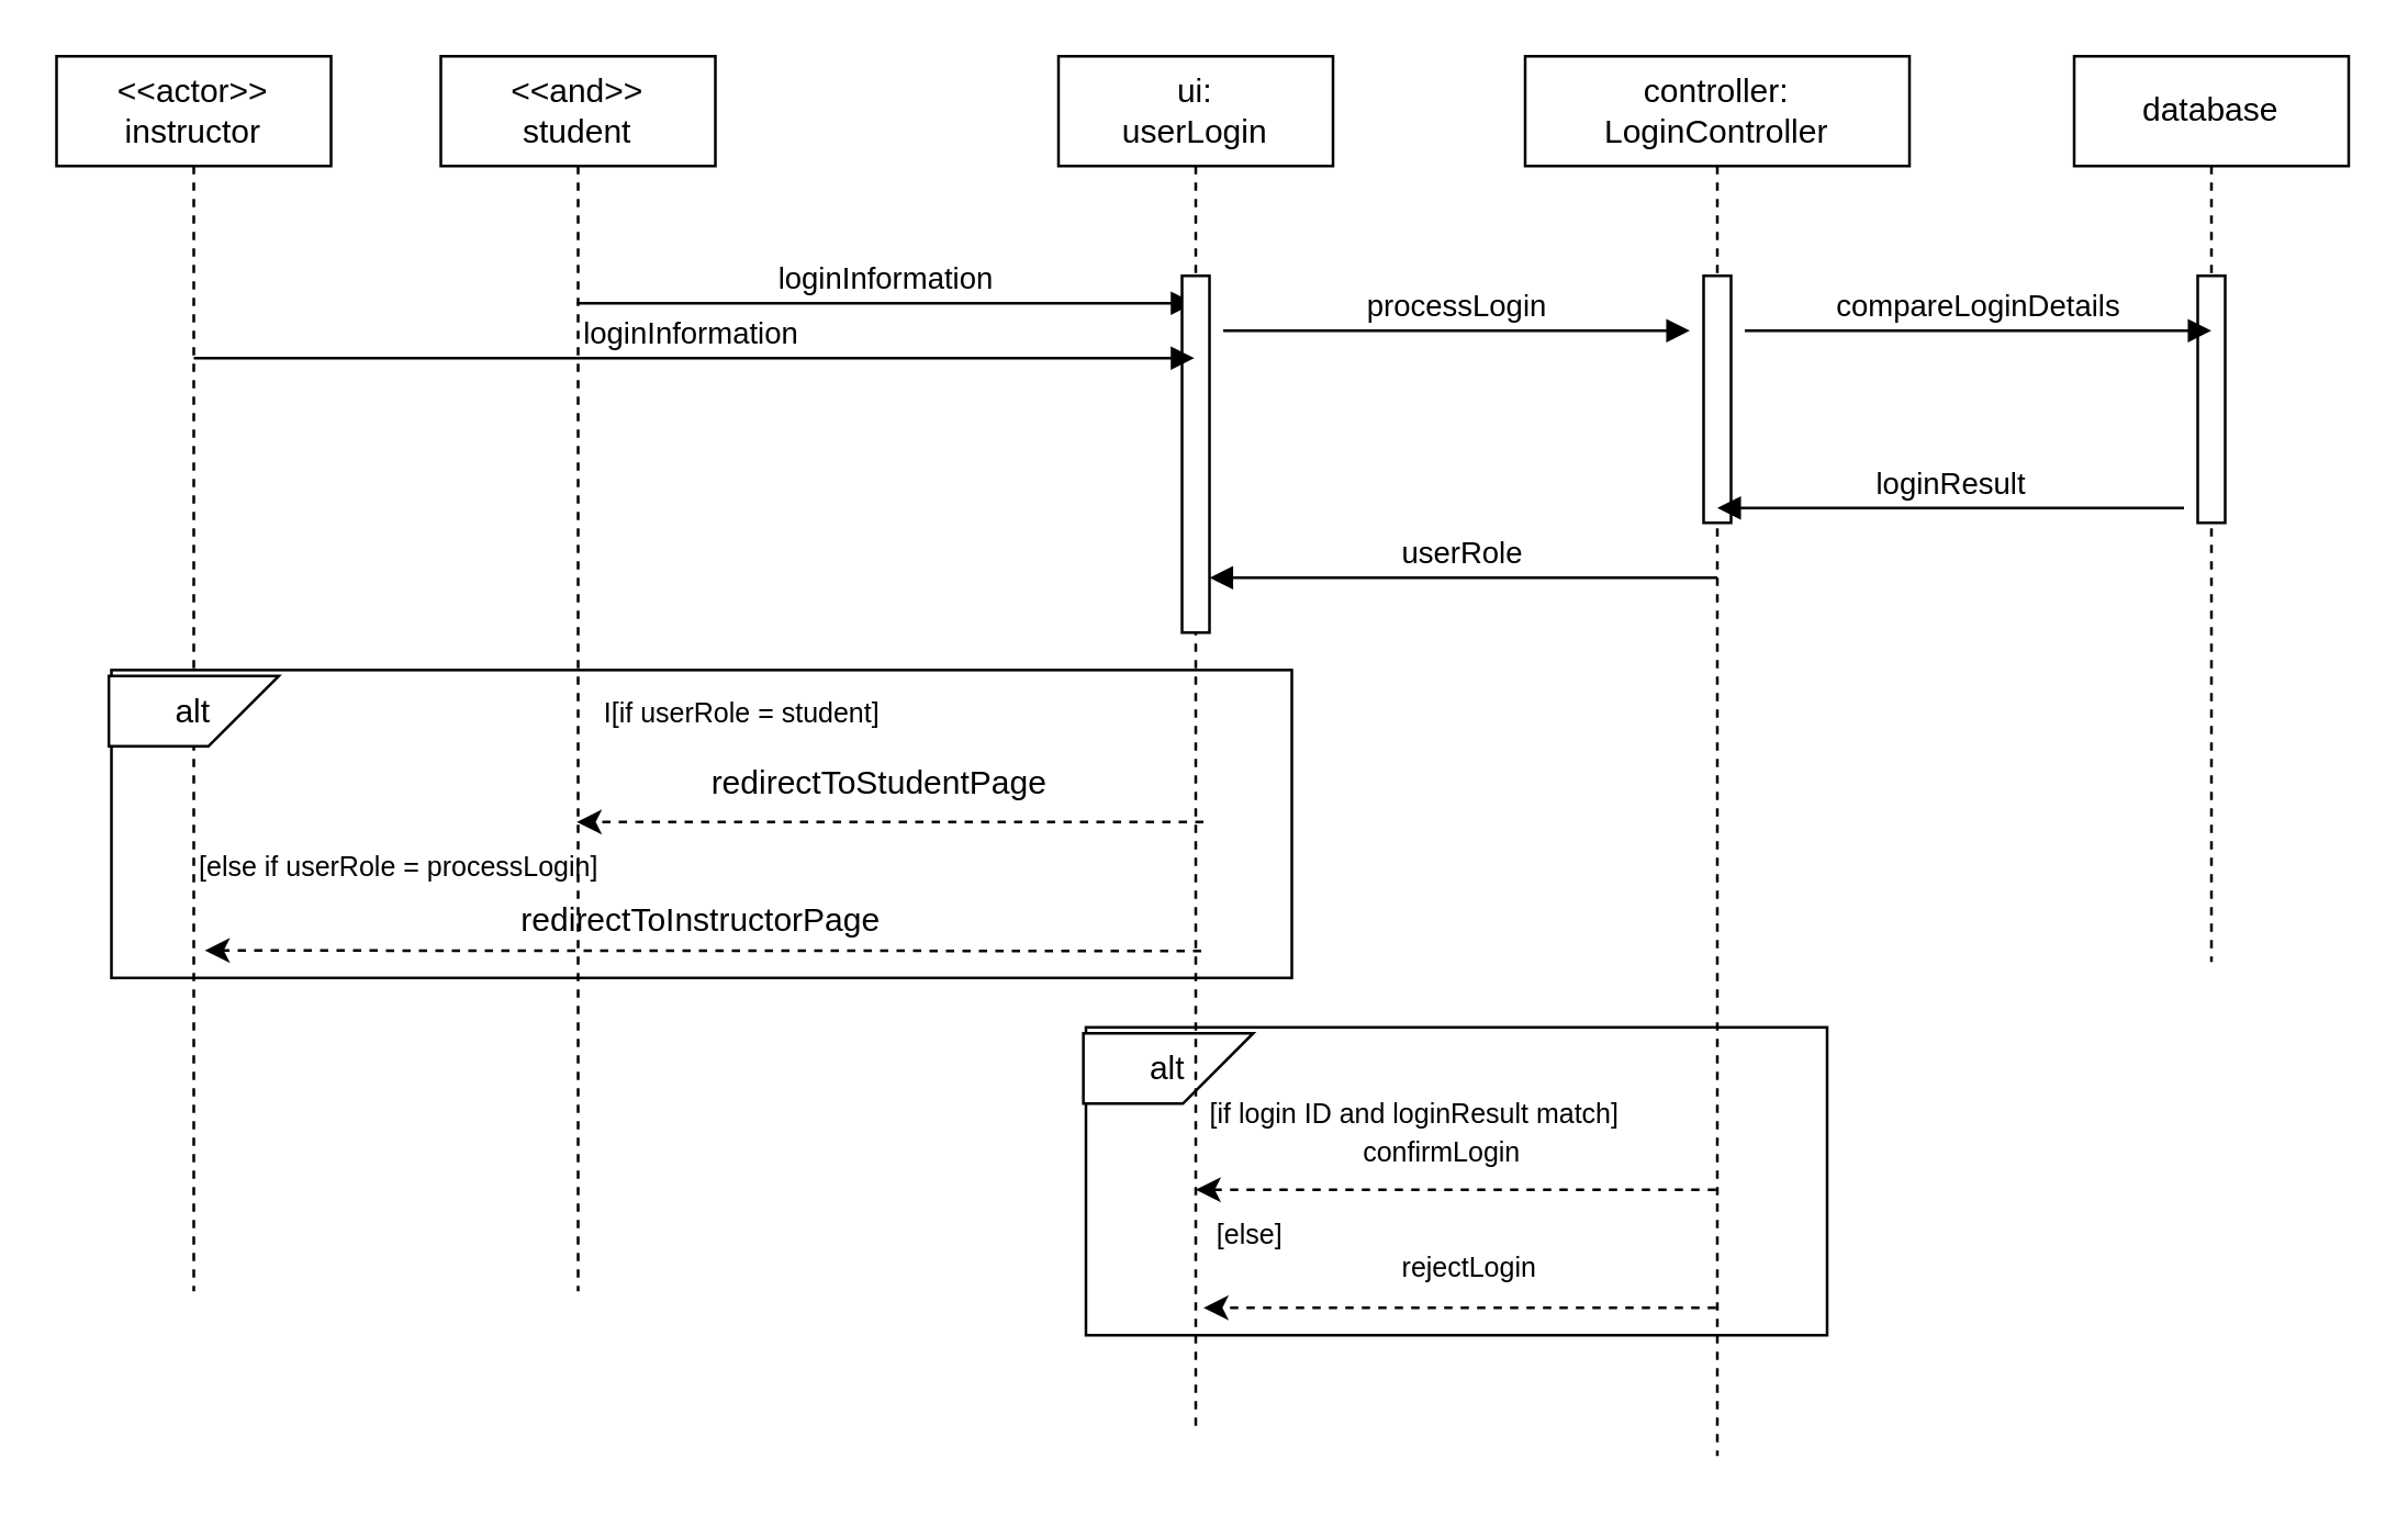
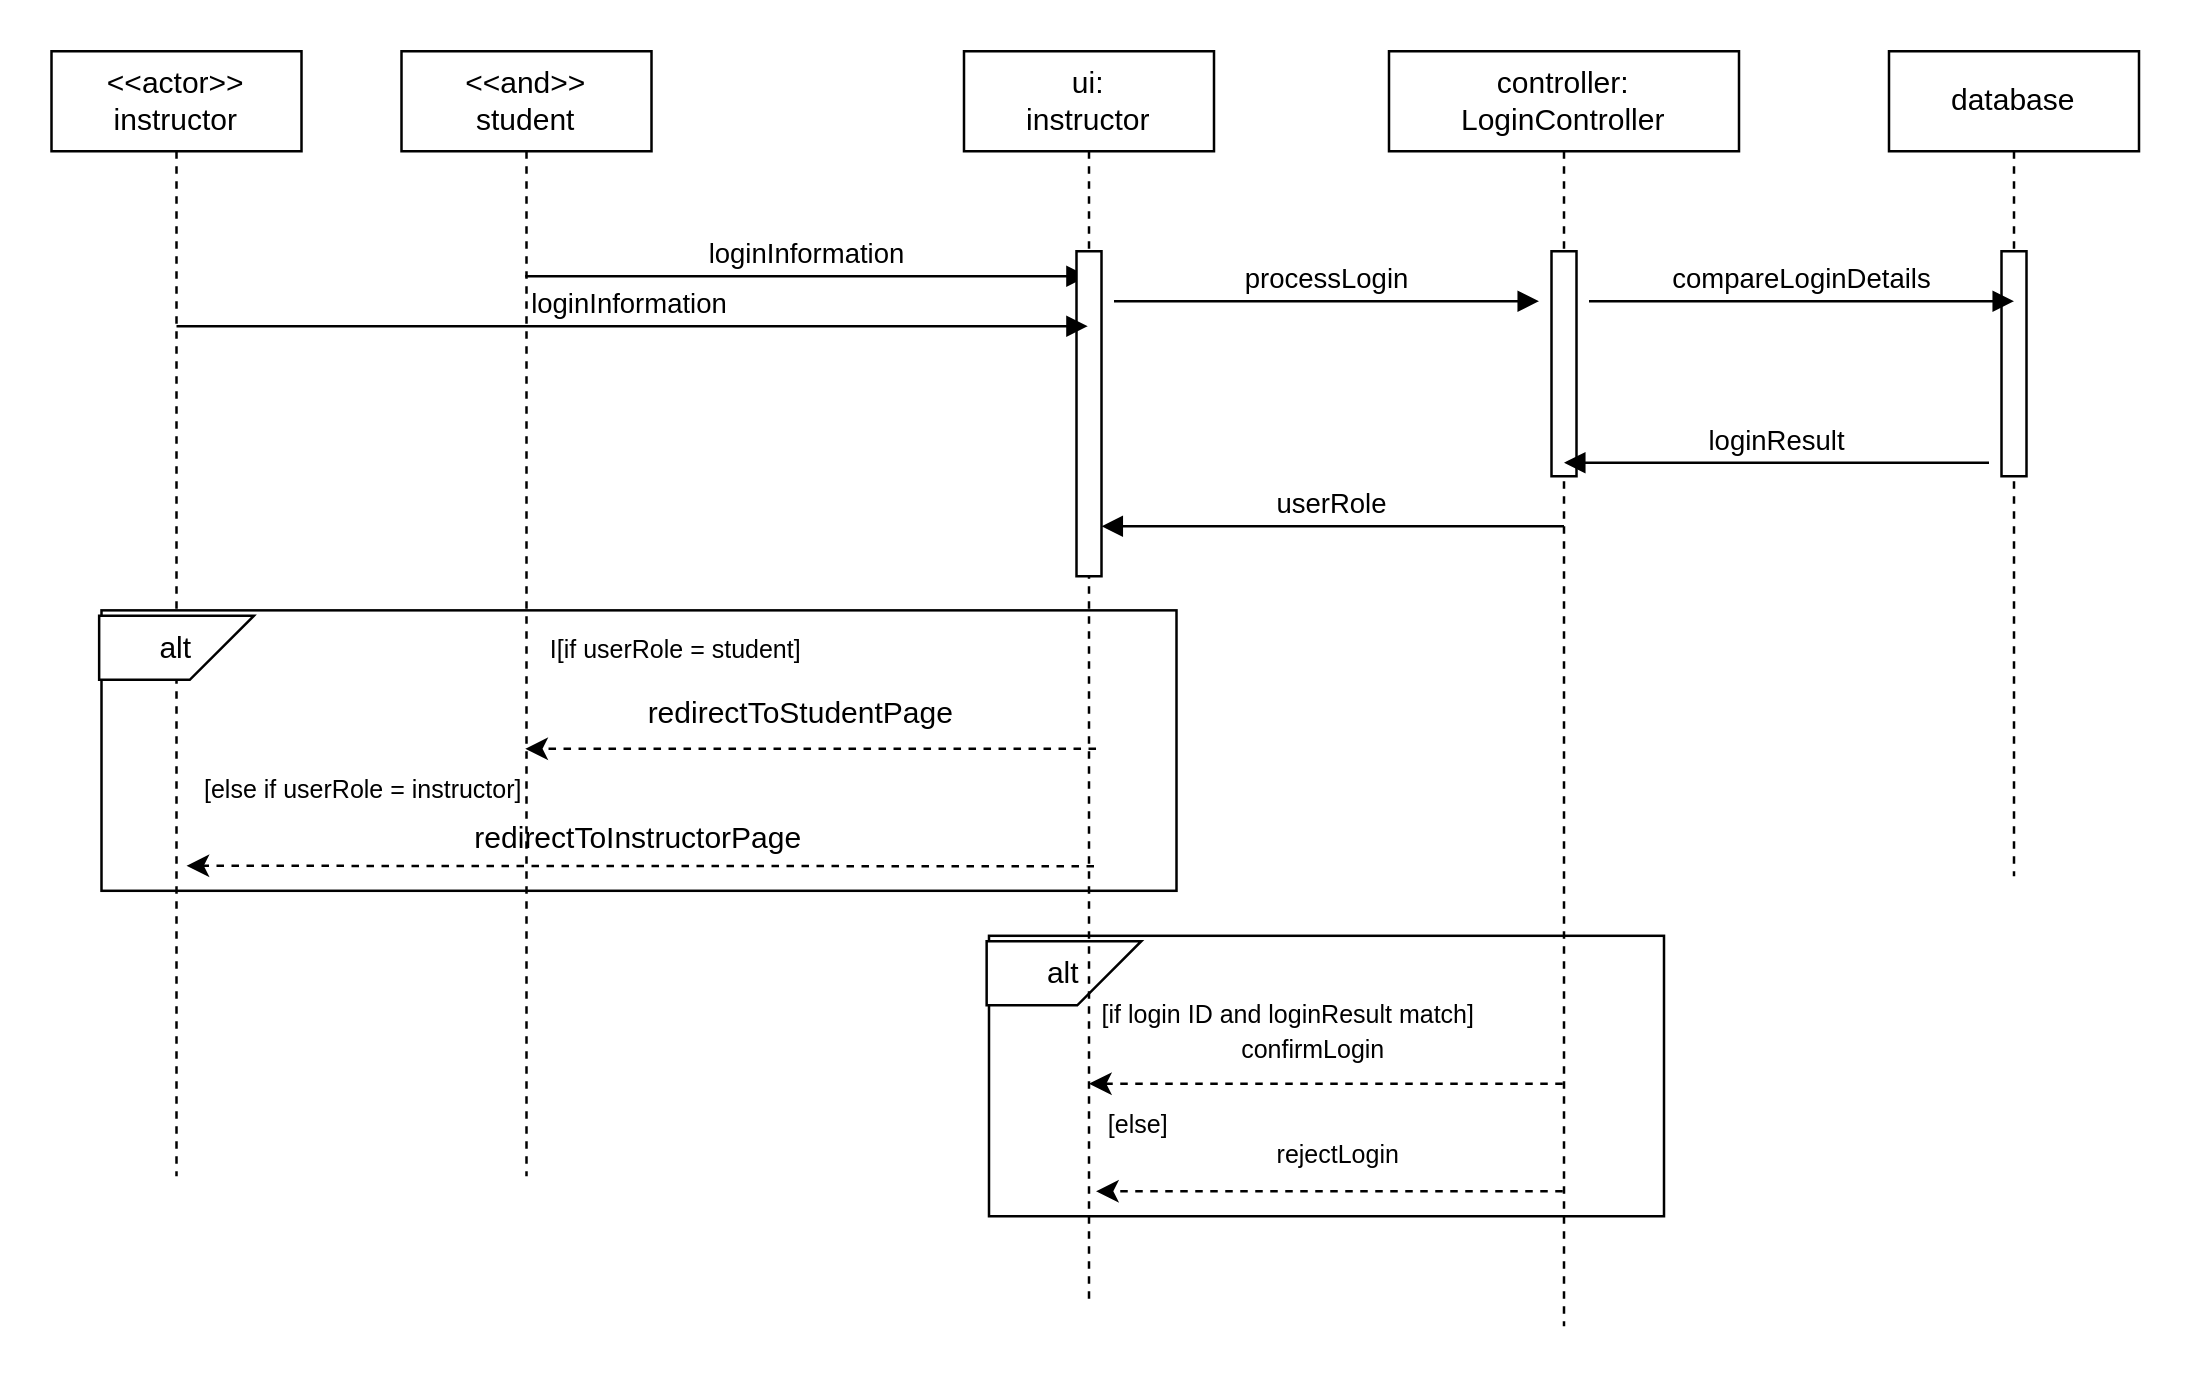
  <mxCell id="0" />
  <mxCell id="1" parent="0" />
  <mxCell id="2" value="" style="rounded=0;whiteSpace=wrap;html=1;" vertex="1" parent="1"><mxGeometry x="40" y="243.64" width="430" height="112.18" as="geometry" /></mxCell>
  <mxCell id="3" value="" style="rounded=0;whiteSpace=wrap;html=1;" vertex="1" parent="1"><mxGeometry x="395" y="373.82" width="270" height="112.18" as="geometry" /></mxCell>
  <mxCell id="4" value="&amp;lt;&amp;lt;and&amp;gt;&amp;gt;&lt;div&gt;student&lt;/div&gt;" style="shape=umlLifeline;perimeter=lifelinePerimeter;whiteSpace=wrap;html=1;container=0;dropTarget=0;collapsible=0;recursiveResize=0;outlineConnect=0;portConstraint=eastwest;newEdgeStyle={&quot;edgeStyle&quot;:&quot;elbowEdgeStyle&quot;,&quot;elbow&quot;:&quot;vertical&quot;,&quot;curved&quot;:0,&quot;rounded&quot;:0};size=40;" parent="1" vertex="1"><mxGeometry x="160" y="20" width="100" height="450" as="geometry" /></mxCell>
  <mxCell id="5" value="database" style="shape=umlLifeline;perimeter=lifelinePerimeter;whiteSpace=wrap;html=1;container=0;dropTarget=0;collapsible=0;recursiveResize=0;outlineConnect=0;portConstraint=eastwest;newEdgeStyle={&quot;edgeStyle&quot;:&quot;elbowEdgeStyle&quot;,&quot;elbow&quot;:&quot;vertical&quot;,&quot;curved&quot;:0,&quot;rounded&quot;:0};" vertex="1" parent="1"><mxGeometry x="755" y="20" width="100" height="330" as="geometry" /></mxCell>
  <mxCell id="6" value="" style="html=1;points=[];perimeter=orthogonalPerimeter;outlineConnect=0;targetShapes=umlLifeline;portConstraint=eastwest;newEdgeStyle={&quot;edgeStyle&quot;:&quot;elbowEdgeStyle&quot;,&quot;elbow&quot;:&quot;vertical&quot;,&quot;curved&quot;:0,&quot;rounded&quot;:0};" vertex="1" parent="5"><mxGeometry x="45" y="80" width="10" height="90" as="geometry" /></mxCell>
  <mxCell id="7" value="processLogin" style="html=1;verticalAlign=bottom;endArrow=block;edgeStyle=elbowEdgeStyle;elbow=vertical;curved=0;rounded=0;" edge="1" parent="1"><mxGeometry relative="1" as="geometry"><mxPoint x="445" y="120" as="sourcePoint" /><Array as="points"><mxPoint x="530" y="120" /></Array><mxPoint x="615" y="120" as="targetPoint" /><mxPoint as="offset" /></mxGeometry></mxCell>
  <mxCell id="8" value="loginInformation" style="html=1;verticalAlign=bottom;endArrow=block;edgeStyle=elbowEdgeStyle;elbow=vertical;curved=0;rounded=0;" edge="1" parent="1" source="4" target="20"><mxGeometry x="-0.005" relative="1" as="geometry"><mxPoint x="265" y="110" as="sourcePoint" /><Array as="points"><mxPoint x="340" y="110" /></Array><mxPoint x="425" y="110" as="targetPoint" /><mxPoint as="offset" /></mxGeometry></mxCell>
  <mxCell id="9" value="" style="shape=card;whiteSpace=wrap;html=1;rotation=90;flipH=1;" vertex="1" parent="1"><mxGeometry x="412.19" y="357.88" width="25.62" height="61.87" as="geometry" /></mxCell>
  <mxCell id="10" value="alt" style="text;html=1;align=center;verticalAlign=middle;whiteSpace=wrap;rounded=0;" vertex="1" parent="1"><mxGeometry x="395" y="373.82" width="60" height="30" as="geometry" /></mxCell>
  <mxCell id="11" value="&lt;font style=&quot;font-size: 10px;&quot;&gt;[if login ID and loginResult match]&lt;/font&gt;" style="text;html=1;align=center;verticalAlign=middle;whiteSpace=wrap;rounded=0;" vertex="1" parent="1"><mxGeometry x="425" y="389.75" width="180" height="30" as="geometry" /></mxCell>
  <mxCell id="12" value="&lt;font style=&quot;font-size: 10px;&quot;&gt;[else]&lt;/font&gt;" style="text;html=1;align=center;verticalAlign=middle;whiteSpace=wrap;rounded=0;" vertex="1" parent="1"><mxGeometry x="425" y="433.82" width="60" height="30" as="geometry" /></mxCell>
  <mxCell id="13" value="" style="endArrow=classic;html=1;rounded=0;dashed=1;" edge="1" parent="1"><mxGeometry width="50" height="50" relative="1" as="geometry"><mxPoint x="624.5" y="432.99" as="sourcePoint" /><mxPoint x="434.997" y="432.99" as="targetPoint" /></mxGeometry></mxCell>
  <mxCell id="14" value="&lt;font style=&quot;font-size: 10px;&quot;&gt;confirmLogin&lt;/font&gt;" style="text;html=1;align=center;verticalAlign=middle;whiteSpace=wrap;rounded=0;" vertex="1" parent="1"><mxGeometry x="495" y="403.82" width="60" height="30" as="geometry" /></mxCell>
  <mxCell id="15" value="&lt;font style=&quot;font-size: 10px;&quot;&gt;rejectLogin&lt;/font&gt;" style="text;html=1;align=center;verticalAlign=middle;whiteSpace=wrap;rounded=0;" vertex="1" parent="1"><mxGeometry x="505" y="446" width="60" height="30" as="geometry" /></mxCell>
  <mxCell id="16" value="compareLoginDetails" style="html=1;verticalAlign=bottom;endArrow=block;edgeStyle=elbowEdgeStyle;elbow=vertical;curved=0;rounded=0;" edge="1" parent="1"><mxGeometry relative="1" as="geometry"><mxPoint x="635" y="120" as="sourcePoint" /><Array as="points"><mxPoint x="720" y="120" /></Array><mxPoint x="805" y="120" as="targetPoint" /><mxPoint as="offset" /></mxGeometry></mxCell>
  <mxCell id="17" value="controller:&lt;div&gt;LoginController&lt;/div&gt;" style="shape=umlLifeline;perimeter=lifelinePerimeter;whiteSpace=wrap;html=1;container=0;dropTarget=0;collapsible=0;recursiveResize=0;outlineConnect=0;portConstraint=eastwest;newEdgeStyle={&quot;edgeStyle&quot;:&quot;elbowEdgeStyle&quot;,&quot;elbow&quot;:&quot;vertical&quot;,&quot;curved&quot;:0,&quot;rounded&quot;:0};" vertex="1" parent="1"><mxGeometry x="555" y="20" width="140" height="510" as="geometry" /></mxCell>
  <mxCell id="18" value="" style="html=1;points=[];perimeter=orthogonalPerimeter;outlineConnect=0;targetShapes=umlLifeline;portConstraint=eastwest;newEdgeStyle={&quot;edgeStyle&quot;:&quot;elbowEdgeStyle&quot;,&quot;elbow&quot;:&quot;vertical&quot;,&quot;curved&quot;:0,&quot;rounded&quot;:0};" vertex="1" parent="17"><mxGeometry x="65" y="80" width="10" height="90" as="geometry" /></mxCell>
  <mxCell id="19" value="loginResult" style="html=1;verticalAlign=bottom;endArrow=block;edgeStyle=elbowEdgeStyle;elbow=vertical;curved=0;rounded=0;" edge="1" parent="1"><mxGeometry relative="1" as="geometry"><mxPoint x="795" y="184.58" as="sourcePoint" /><Array as="points"><mxPoint x="735.33" y="184.58" /></Array><mxPoint x="624.997" y="184.58" as="targetPoint" /></mxGeometry></mxCell>
- <mxCell id="20" value="ui:&lt;div&gt;userLogin&lt;/div&gt;" style="shape=umlLifeline;perimeter=lifelinePerimeter;whiteSpace=wrap;html=1;container=0;dropTarget=0;collapsible=0;recursiveResize=0;outlineConnect=0;portConstraint=eastwest;newEdgeStyle={&quot;edgeStyle&quot;:&quot;elbowEdgeStyle&quot;,&quot;elbow&quot;:&quot;vertical&quot;,&quot;curved&quot;:0,&quot;rounded&quot;:0};" parent="1" vertex="1"><mxGeometry x="385" y="20" width="100" height="500" as="geometry" /></mxCell>
+ <mxCell id="20" value="ui:&lt;div&gt;instructor&lt;/div&gt;" style="shape=umlLifeline;perimeter=lifelinePerimeter;whiteSpace=wrap;html=1;container=0;dropTarget=0;collapsible=0;recursiveResize=0;outlineConnect=0;portConstraint=eastwest;newEdgeStyle={&quot;edgeStyle&quot;:&quot;elbowEdgeStyle&quot;,&quot;elbow&quot;:&quot;vertical&quot;,&quot;curved&quot;:0,&quot;rounded&quot;:0};" parent="1" vertex="1"><mxGeometry x="385" y="20" width="100" height="500" as="geometry" /></mxCell>
  <mxCell id="21" value="" style="html=1;points=[];perimeter=orthogonalPerimeter;outlineConnect=0;targetShapes=umlLifeline;portConstraint=eastwest;newEdgeStyle={&quot;edgeStyle&quot;:&quot;elbowEdgeStyle&quot;,&quot;elbow&quot;:&quot;vertical&quot;,&quot;curved&quot;:0,&quot;rounded&quot;:0};" parent="20" vertex="1"><mxGeometry x="45" y="80" width="10" height="130" as="geometry" /></mxCell>
  <mxCell id="22" value="" style="endArrow=classic;html=1;rounded=0;dashed=1;" edge="1" parent="1"><mxGeometry width="50" height="50" relative="1" as="geometry"><mxPoint x="624.5" y="476" as="sourcePoint" /><mxPoint x="437.81" y="476" as="targetPoint" /></mxGeometry></mxCell>
  <mxCell id="23" value="&amp;lt;&amp;lt;actor&amp;gt;&amp;gt;&lt;div&gt;instructor&lt;/div&gt;" style="shape=umlLifeline;perimeter=lifelinePerimeter;whiteSpace=wrap;html=1;container=0;dropTarget=0;collapsible=0;recursiveResize=0;outlineConnect=0;portConstraint=eastwest;newEdgeStyle={&quot;edgeStyle&quot;:&quot;elbowEdgeStyle&quot;,&quot;elbow&quot;:&quot;vertical&quot;,&quot;curved&quot;:0,&quot;rounded&quot;:0};size=40;" vertex="1" parent="1"><mxGeometry x="20" y="20" width="100" height="450" as="geometry" /></mxCell>
  <mxCell id="24" value="userRole" style="html=1;verticalAlign=bottom;endArrow=block;edgeStyle=elbowEdgeStyle;elbow=vertical;curved=0;rounded=0;" edge="1" parent="1" target="21"><mxGeometry relative="1" as="geometry"><mxPoint x="625" y="210" as="sourcePoint" /><Array as="points"><mxPoint x="565.33" y="210" /></Array><mxPoint x="454.997" y="210" as="targetPoint" /></mxGeometry></mxCell>
  <mxCell id="25" value="loginInformation" style="html=1;verticalAlign=bottom;endArrow=block;edgeStyle=elbowEdgeStyle;elbow=vertical;curved=0;rounded=0;" edge="1" parent="1" target="20"><mxGeometry x="-0.005" relative="1" as="geometry"><mxPoint x="70" y="130" as="sourcePoint" /><Array as="points"><mxPoint x="200" y="130" /></Array><mxPoint x="295" y="130" as="targetPoint" /><mxPoint as="offset" /></mxGeometry></mxCell>
  <mxCell id="26" value="" style="shape=card;whiteSpace=wrap;html=1;rotation=90;flipH=1;" vertex="1" parent="1"><mxGeometry x="57.19" y="227.7" width="25.62" height="61.87" as="geometry" /></mxCell>
  <mxCell id="27" value="alt" style="text;html=1;align=center;verticalAlign=middle;whiteSpace=wrap;rounded=0;" vertex="1" parent="1"><mxGeometry x="40" y="243.64" width="60" height="30" as="geometry" /></mxCell>
  <mxCell id="28" value="&lt;font style=&quot;font-size: 10px;&quot;&gt;I[if userRole = student]&lt;/font&gt;" style="text;html=1;align=center;verticalAlign=middle;whiteSpace=wrap;rounded=0;" vertex="1" parent="1"><mxGeometry x="180" y="243.64" width="180" height="30" as="geometry" /></mxCell>
- <mxCell id="29" value="&lt;font style=&quot;font-size: 10px;&quot;&gt;[else if userRole = processLogin]&lt;/font&gt;" style="text;html=1;align=center;verticalAlign=middle;whiteSpace=wrap;rounded=0;" vertex="1" parent="1"><mxGeometry x="70" y="300" width="150" height="30" as="geometry" /></mxCell>
+ <mxCell id="29" value="&lt;font style=&quot;font-size: 10px;&quot;&gt;[else if userRole = instructor]&lt;/font&gt;" style="text;html=1;align=center;verticalAlign=middle;whiteSpace=wrap;rounded=0;" vertex="1" parent="1"><mxGeometry x="70" y="300" width="150" height="30" as="geometry" /></mxCell>
  <mxCell id="30" value="" style="endArrow=classic;html=1;rounded=0;dashed=1;" edge="1" parent="1"><mxGeometry width="50" height="50" relative="1" as="geometry"><mxPoint x="437.81" y="299" as="sourcePoint" /><mxPoint x="209.5" y="299" as="targetPoint" /></mxGeometry></mxCell>
  <mxCell id="31" value="" style="endArrow=classic;html=1;rounded=0;dashed=1;" edge="1" parent="1"><mxGeometry width="50" height="50" relative="1" as="geometry"><mxPoint x="437" y="346" as="sourcePoint" /><mxPoint x="74" y="345.82" as="targetPoint" /></mxGeometry></mxCell>
  <mxCell id="32" value="redirectToStudentPage" style="text;html=1;align=center;verticalAlign=middle;whiteSpace=wrap;rounded=0;" vertex="1" parent="1"><mxGeometry x="290" y="270" width="60" height="30" as="geometry" /></mxCell>
  <mxCell id="33" value="redirectToInstructorPage" style="text;html=1;align=center;verticalAlign=middle;whiteSpace=wrap;rounded=0;" vertex="1" parent="1"><mxGeometry x="225" y="320" width="60" height="30" as="geometry" /></mxCell>
